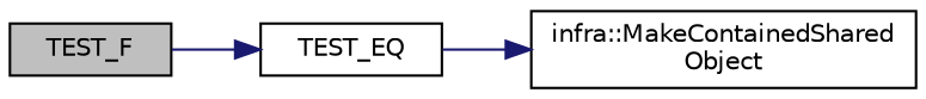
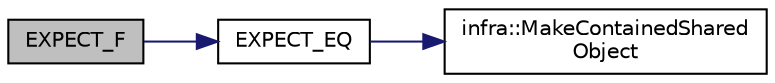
  digraph {
    rankdir=LR
    node [color=black fillcolor=white fontname=Helvetica fontsize=10 shape=record style=filled]
    edge [color=midnightblue fontname=Helvetica fontsize=10 labelfontname=Helvetica labelfontsize=10 style=solid]
-   n1 [fillcolor=grey75 fontcolor=black height=0.2 label=TEST_F width=0.4]
-   n2 [height=0.2 label=TEST_EQ width=0.4]
+   n1 [fillcolor=grey75 fontcolor=black height=0.2 label=EXPECT_F width=0.4]
+   n2 [height=0.2 label=EXPECT_EQ width=0.4]
    n3 [height=0.2 label="infra::MakeContainedShared\lObject" width=0.4]
    n1 -> n2
    n2 -> n3
  }
